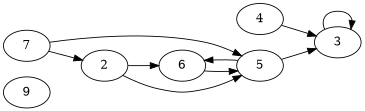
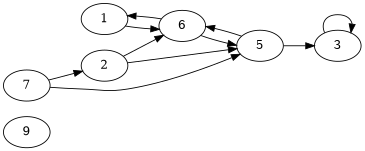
  digraph {
    rankdir=LR
    n1 [label=9]
+   1
    6
-   4
    3
    5
    2
    7
+   1 -> 6
+   6 -> 1
    6 -> 5
-   4 -> 3
    3 -> 3
    5 -> 6
    5 -> 3
    2 -> 6
    2 -> 5
    7 -> 5
    7 -> 2
  }
